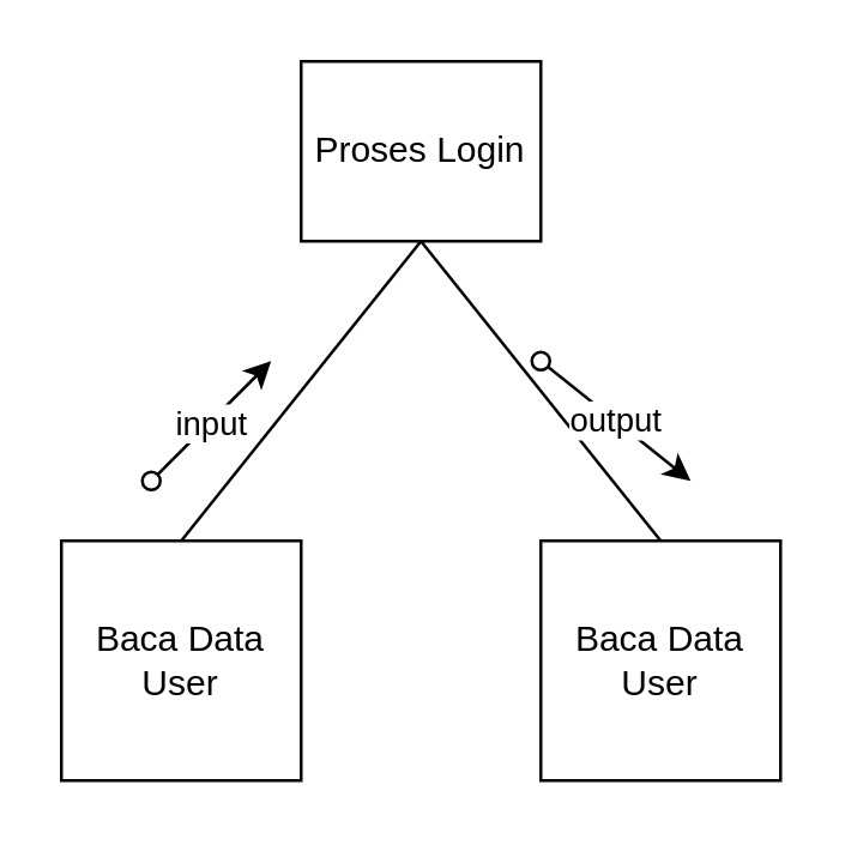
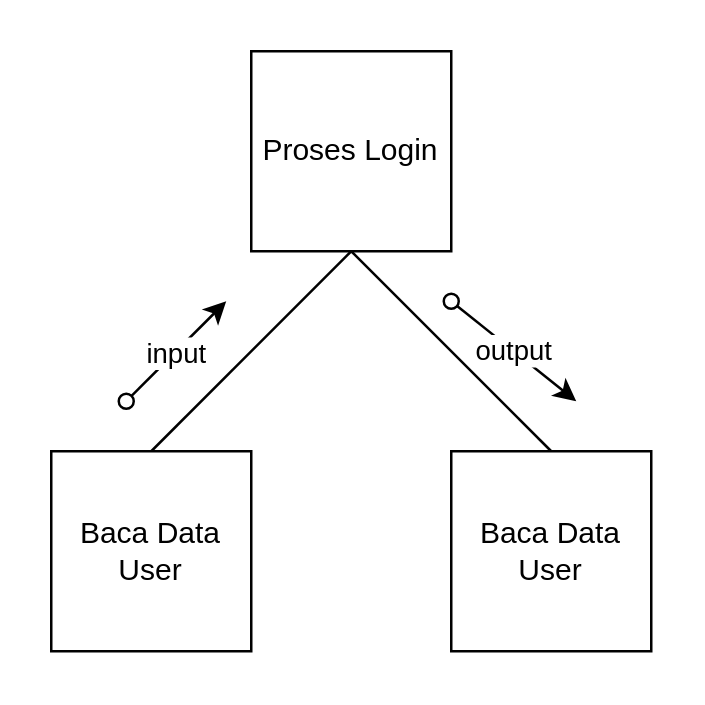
  <mxCell id="0" />
  <mxCell id="1" parent="0" />
  <mxCell id="2" style="rounded=0;orthogonalLoop=1;jettySize=auto;html=1;exitX=0.5;exitY=1;exitDx=0;exitDy=0;entryX=0.5;entryY=0;entryDx=0;entryDy=0;endArrow=none;endFill=0;" edge="1" parent="1" source="3" target="6"><mxGeometry relative="1" as="geometry" /></mxCell>
- <mxCell id="3" value="Proses Login" style="whiteSpace=wrap;html=1;aspect=fixed;" vertex="1" parent="1"><mxGeometry x="100" y="20" width="80" height="60" as="geometry" /></mxCell>
+ <mxCell id="3" value="Proses Login" style="whiteSpace=wrap;html=1;aspect=fixed;" vertex="1" parent="1"><mxGeometry x="100" y="20" width="80" height="80" as="geometry" /></mxCell>
  <mxCell id="4" style="rounded=0;orthogonalLoop=1;jettySize=auto;html=1;exitX=0.5;exitY=0;exitDx=0;exitDy=0;entryX=0.5;entryY=1;entryDx=0;entryDy=0;endArrow=none;endFill=0;" edge="1" parent="1" source="5" target="3"><mxGeometry relative="1" as="geometry" /></mxCell>
  <mxCell id="5" value="Baca Data User" style="whiteSpace=wrap;html=1;aspect=fixed;" vertex="1" parent="1"><mxGeometry x="20" y="180" width="80" height="80" as="geometry" /></mxCell>
  <mxCell id="6" value="Baca Data User" style="whiteSpace=wrap;html=1;aspect=fixed;" vertex="1" parent="1"><mxGeometry x="180" y="180" width="80" height="80" as="geometry" /></mxCell>
  <mxCell id="7" value="" style="endArrow=classic;html=1;rounded=0;startArrow=oval;startFill=0;" edge="1" parent="1"><mxGeometry relative="1" as="geometry"><mxPoint x="50" y="160" as="sourcePoint" /><mxPoint x="90" y="120" as="targetPoint" /></mxGeometry></mxCell>
  <mxCell id="8" value="input" style="edgeLabel;resizable=0;html=1;align=center;verticalAlign=middle;" connectable="0" vertex="1" parent="7"><mxGeometry relative="1" as="geometry" /></mxCell>
  <mxCell id="9" value="" style="endArrow=classic;html=1;rounded=0;startArrow=oval;startFill=0;" edge="1" parent="1"><mxGeometry relative="1" as="geometry"><mxPoint x="180" y="120" as="sourcePoint" /><mxPoint x="230" y="160" as="targetPoint" /></mxGeometry></mxCell>
  <mxCell id="10" value="output" style="edgeLabel;resizable=0;html=1;align=center;verticalAlign=middle;" connectable="0" vertex="1" parent="9"><mxGeometry relative="1" as="geometry" /></mxCell>
